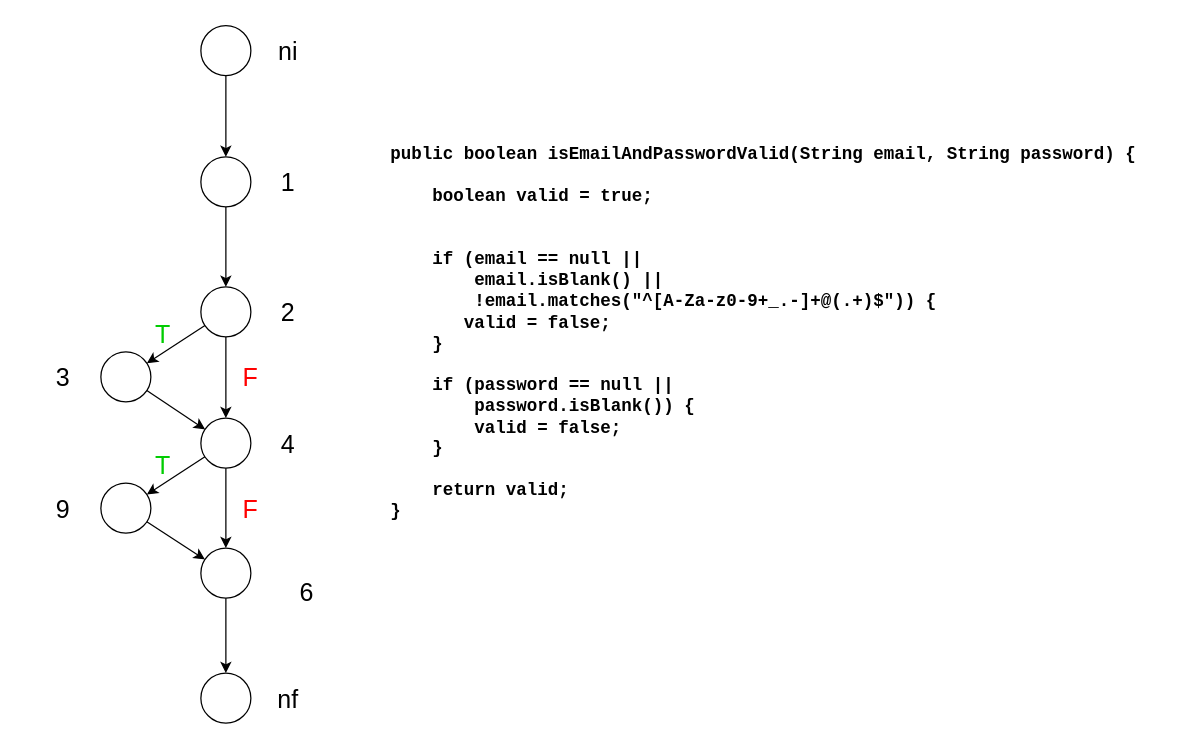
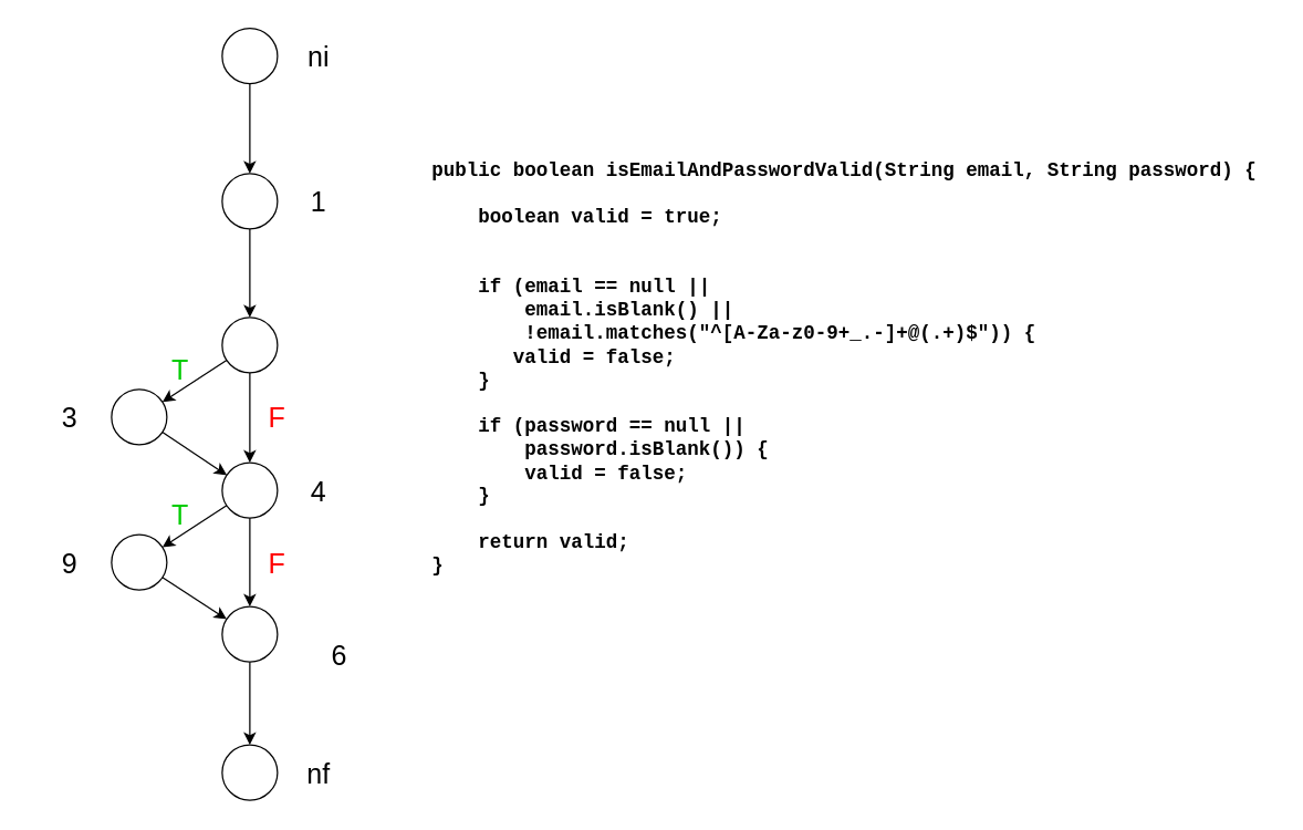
  <mxCell id="0" />
  <mxCell id="1" parent="0" />
  <mxCell id="2" value="" style="ellipse;whiteSpace=wrap;html=1;aspect=fixed;" parent="1" vertex="1"><mxGeometry x="160" y="125" width="40" height="40" as="geometry" /></mxCell>
  <mxCell id="3" value="" style="ellipse;whiteSpace=wrap;html=1;aspect=fixed;" parent="1" vertex="1"><mxGeometry x="160" y="229" width="40" height="40" as="geometry" /></mxCell>
  <mxCell id="4" value="" style="endArrow=classic;html=1;rounded=0;" parent="1" source="2" target="3" edge="1"><mxGeometry width="50" height="50" relative="1" as="geometry"><mxPoint x="260" y="320" as="sourcePoint" /><mxPoint x="310" y="270" as="targetPoint" /></mxGeometry></mxCell>
  <mxCell id="5" value="" style="ellipse;whiteSpace=wrap;html=1;aspect=fixed;" parent="1" vertex="1"><mxGeometry x="160" y="334" width="40" height="40" as="geometry" /></mxCell>
  <mxCell id="6" value="" style="ellipse;whiteSpace=wrap;html=1;aspect=fixed;" parent="1" vertex="1"><mxGeometry x="160" y="438" width="40" height="40" as="geometry" /></mxCell>
  <mxCell id="7" value="" style="endArrow=classic;html=1;rounded=0;" parent="1" source="5" target="6" edge="1"><mxGeometry width="50" height="50" relative="1" as="geometry"><mxPoint x="260" y="480" as="sourcePoint" /><mxPoint x="310" y="430" as="targetPoint" /></mxGeometry></mxCell>
  <mxCell id="8" value="" style="ellipse;whiteSpace=wrap;html=1;aspect=fixed;" parent="1" vertex="1"><mxGeometry x="160" y="538" width="40" height="40" as="geometry" /></mxCell>
  <mxCell id="9" value="" style="endArrow=classic;html=1;rounded=0;" parent="1" source="3" target="5" edge="1"><mxGeometry width="50" height="50" relative="1" as="geometry"><mxPoint x="260" y="320" as="sourcePoint" /><mxPoint x="190" y="290" as="targetPoint" /></mxGeometry></mxCell>
  <mxCell id="10" value="" style="endArrow=classic;html=1;rounded=0;" parent="1" source="6" target="8" edge="1"><mxGeometry width="50" height="50" relative="1" as="geometry"><mxPoint x="260" y="320" as="sourcePoint" /><mxPoint x="310" y="270" as="targetPoint" /></mxGeometry></mxCell>
  <mxCell id="11" value="" style="ellipse;whiteSpace=wrap;html=1;aspect=fixed;" parent="1" vertex="1"><mxGeometry x="80" y="281" width="40" height="40" as="geometry" /></mxCell>
  <mxCell id="12" value="" style="endArrow=classic;html=1;rounded=0;" parent="1" source="11" target="5" edge="1"><mxGeometry width="50" height="50" relative="1" as="geometry"><mxPoint x="180" y="440" as="sourcePoint" /><mxPoint x="100" y="300" as="targetPoint" /></mxGeometry></mxCell>
  <mxCell id="13" value="" style="endArrow=classic;html=1;rounded=0;" parent="1" source="3" target="11" edge="1"><mxGeometry width="50" height="50" relative="1" as="geometry"><mxPoint x="260" y="320" as="sourcePoint" /><mxPoint x="310" y="270" as="targetPoint" /></mxGeometry></mxCell>
  <mxCell id="14" value="" style="ellipse;whiteSpace=wrap;html=1;aspect=fixed;" parent="1" vertex="1"><mxGeometry x="80" y="386" width="40" height="40" as="geometry" /></mxCell>
  <mxCell id="15" value="" style="endArrow=classic;html=1;rounded=0;" parent="1" source="14" target="6" edge="1"><mxGeometry width="50" height="50" relative="1" as="geometry"><mxPoint x="180" y="520" as="sourcePoint" /><mxPoint x="100" y="380" as="targetPoint" /></mxGeometry></mxCell>
  <mxCell id="16" value="" style="endArrow=classic;html=1;rounded=0;" parent="1" source="5" target="14" edge="1"><mxGeometry width="50" height="50" relative="1" as="geometry"><mxPoint x="260" y="320" as="sourcePoint" /><mxPoint x="310" y="270" as="targetPoint" /></mxGeometry></mxCell>
  <mxCell id="17" value="&lt;font style=&quot;font-size: 20px;&quot;&gt;ni&lt;/font&gt;" style="text;html=1;align=center;verticalAlign=middle;whiteSpace=wrap;rounded=0;" parent="1" vertex="1"><mxGeometry x="200" y="25" width="60" height="30" as="geometry" /></mxCell>
  <mxCell id="18" value="" style="ellipse;whiteSpace=wrap;html=1;aspect=fixed;" parent="1" vertex="1"><mxGeometry x="160" y="20" width="40" height="40" as="geometry" /></mxCell>
  <mxCell id="19" value="" style="endArrow=classic;html=1;rounded=0;" parent="1" source="18" target="2" edge="1"><mxGeometry width="50" height="50" relative="1" as="geometry"><mxPoint x="260" y="310" as="sourcePoint" /><mxPoint x="310" y="260" as="targetPoint" /></mxGeometry></mxCell>
  <mxCell id="20" value="&lt;font style=&quot;font-size: 20px;&quot;&gt;1&lt;/font&gt;" style="text;html=1;align=center;verticalAlign=middle;whiteSpace=wrap;rounded=0;" parent="1" vertex="1"><mxGeometry x="200" y="130" width="60" height="30" as="geometry" /></mxCell>
- <mxCell id="21" value="&lt;font style=&quot;font-size: 20px;&quot;&gt;2&lt;/font&gt;" style="text;html=1;align=center;verticalAlign=middle;whiteSpace=wrap;rounded=0;" parent="1" vertex="1"><mxGeometry x="200" y="234" width="60" height="30" as="geometry" /></mxCell>
  <mxCell id="22" value="&lt;font style=&quot;font-size: 20px;&quot;&gt;3&lt;/font&gt;" style="text;html=1;align=center;verticalAlign=middle;whiteSpace=wrap;rounded=0;" parent="1" vertex="1"><mxGeometry x="20" y="286" width="60" height="30" as="geometry" /></mxCell>
  <mxCell id="23" value="&lt;font style=&quot;font-size: 20px;&quot;&gt;4&lt;/font&gt;" style="text;html=1;align=center;verticalAlign=middle;whiteSpace=wrap;rounded=0;" parent="1" vertex="1"><mxGeometry x="200" y="339" width="60" height="30" as="geometry" /></mxCell>
  <mxCell id="24" value="&lt;font style=&quot;font-size: 20px;&quot;&gt;9&lt;/font&gt;" style="text;html=1;align=center;verticalAlign=middle;whiteSpace=wrap;rounded=0;" parent="1" vertex="1"><mxGeometry x="20" y="391" width="60" height="30" as="geometry" /></mxCell>
  <mxCell id="25" value="&lt;font style=&quot;font-size: 20px;&quot;&gt;6&lt;/font&gt;" style="text;html=1;align=center;verticalAlign=middle;whiteSpace=wrap;rounded=0;" parent="1" vertex="1"><mxGeometry x="215" y="458" width="60" height="30" as="geometry" /></mxCell>
  <mxCell id="26" value="&lt;font style=&quot;font-size: 20px;&quot;&gt;nf&lt;/font&gt;" style="text;html=1;align=center;verticalAlign=middle;whiteSpace=wrap;rounded=0;" parent="1" vertex="1"><mxGeometry x="200" y="543" width="60" height="30" as="geometry" /></mxCell>
  <mxCell id="27" value="&lt;font color=&quot;#00cc00&quot; style=&quot;font-size: 20px;&quot;&gt;T&lt;/font&gt;" style="text;html=1;align=center;verticalAlign=middle;whiteSpace=wrap;rounded=0;" parent="1" vertex="1"><mxGeometry x="100" y="251" width="60" height="30" as="geometry" /></mxCell>
  <mxCell id="28" value="&lt;font color=&quot;#00cc00&quot; style=&quot;font-size: 20px;&quot;&gt;T&lt;/font&gt;" style="text;html=1;align=center;verticalAlign=middle;whiteSpace=wrap;rounded=0;" parent="1" vertex="1"><mxGeometry x="100" y="356" width="60" height="30" as="geometry" /></mxCell>
  <mxCell id="29" value="&lt;font color=&quot;#ff0000&quot; style=&quot;font-size: 20px;&quot;&gt;F&lt;/font&gt;" style="text;html=1;align=center;verticalAlign=middle;whiteSpace=wrap;rounded=0;" parent="1" vertex="1"><mxGeometry x="170" y="286" width="60" height="30" as="geometry" /></mxCell>
  <mxCell id="30" value="&lt;font color=&quot;#ff0000&quot; style=&quot;font-size: 20px;&quot;&gt;F&lt;/font&gt;" style="text;html=1;align=center;verticalAlign=middle;whiteSpace=wrap;rounded=0;" parent="1" vertex="1"><mxGeometry x="170" y="391" width="60" height="30" as="geometry" /></mxCell>
  <mxCell id="31" value="public boolean isEmailAndPasswordValid(String email, String password) {&#10;&#10;    boolean valid = true;&#10;&#10;&#10;    if (email == null || &#10;        email.isBlank() || &#10;        !email.matches(&quot;^[A-Za-z0-9+_.-]+@(.+)$&quot;)) {&#10;       valid = false;&#10;    }&#10;&#10;    if (password == null ||&#10;        password.isBlank()) {&#10;        valid = false;&#10;    }&#10;&#10;    return valid;&#10;}" style="text;align=left;verticalAlign=middle;whiteSpace=wrap;rounded=0;glass=0;horizontal=1;fontFamily=Courier New;fontSize=14;fontStyle=1" vertex="1" parent="1"><mxGeometry x="310" y="66" width="610" height="400" as="geometry" /></mxCell>
